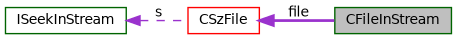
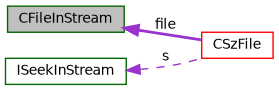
  digraph {
    rankdir=LR
    node [color=darkgreen fillcolor=white fontname=Helvetica fontsize=10 shape=record style=filled]
    edge [color=darkorchid3 dir=back fontname=Helvetica fontsize=10 labelfontname=Helvetica labelfontsize=10]
    n1 [fillcolor=grey75 fontcolor=black height=0.2 label=CFileInStream width=0.4]
    n2 [height=0.2 label=ISeekInStream width=0.4]
    n3 [color=red height=0.2 label=CSzFile width=0.4]
    n2 -> n3 [label=" s" style=dashed]
-   n3 -> n1 [label=" file" style=bold]
+   n1 -> n3 [label=" file" style=bold]
  }
